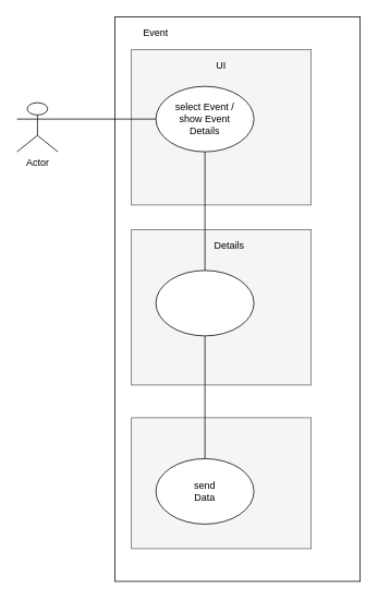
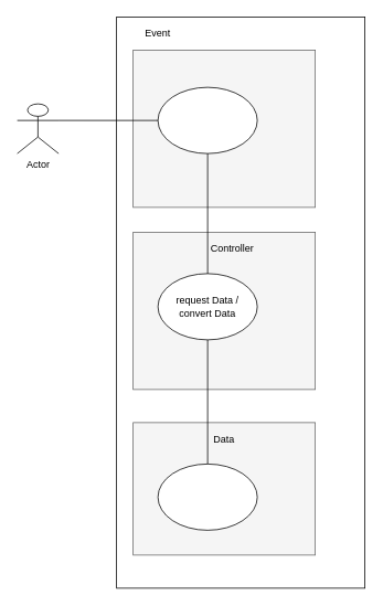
  <mxCell id="0" />
  <mxCell id="1" parent="0" />
  <mxCell id="2" value="" style="rounded=0;whiteSpace=wrap;html=1;" vertex="1" parent="1"><mxGeometry x="140" y="20" width="300" height="690" as="geometry" /></mxCell>
  <mxCell id="3" value="" style="rounded=0;whiteSpace=wrap;html=1;fillColor=#f5f5f5;strokeColor=#666666;fontColor=#333333;" vertex="1" parent="1"><mxGeometry x="160" y="60" width="220" height="190" as="geometry" /></mxCell>
  <mxCell id="4" style="edgeStyle=orthogonalEdgeStyle;rounded=0;orthogonalLoop=1;jettySize=auto;html=1;entryX=0;entryY=0.5;entryDx=0;entryDy=0;exitX=1;exitY=0.333;exitDx=0;exitDy=0;exitPerimeter=0;endArrow=none;endFill=0;" edge="1" parent="1" source="5" target="6"><mxGeometry relative="1" as="geometry" /></mxCell>
  <mxCell id="5" value="Actor" style="shape=umlActor;verticalLabelPosition=bottom;labelBackgroundColor=#ffffff;verticalAlign=top;html=1;outlineConnect=0;" vertex="1" parent="1"><mxGeometry x="20" y="125" width="50" height="60" as="geometry" /></mxCell>
  <mxCell id="6" value="" style="ellipse;whiteSpace=wrap;html=1;" vertex="1" parent="1"><mxGeometry x="190" y="105" width="120" height="80" as="geometry" /></mxCell>
- <mxCell id="7" value="&lt;div&gt;select Event /&lt;/div&gt;&lt;div&gt;show Event Details&lt;br&gt;&lt;/div&gt;" style="text;html=1;strokeColor=none;fillColor=none;align=center;verticalAlign=middle;whiteSpace=wrap;rounded=0;" vertex="1" parent="1"><mxGeometry x="210" y="135" width="80" height="20" as="geometry" /></mxCell>
  <mxCell id="8" value="&lt;div&gt;Event&lt;/div&gt;" style="text;html=1;strokeColor=none;fillColor=none;align=center;verticalAlign=middle;whiteSpace=wrap;rounded=0;" vertex="1" parent="1"><mxGeometry x="170" y="30" width="40" height="20" as="geometry" /></mxCell>
- <mxCell id="9" value="UI" style="text;html=1;strokeColor=none;fillColor=none;align=center;verticalAlign=middle;whiteSpace=wrap;rounded=0;" vertex="1" parent="1"><mxGeometry x="250" y="70" width="40" height="20" as="geometry" /></mxCell>
  <mxCell id="10" value="" style="rounded=0;whiteSpace=wrap;html=1;fillColor=#f5f5f5;strokeColor=#666666;fontColor=#333333;" vertex="1" parent="1"><mxGeometry x="160" y="280" width="220" height="190" as="geometry" /></mxCell>
- <mxCell id="11" value="Details" style="text;html=1;strokeColor=none;fillColor=none;align=center;verticalAlign=middle;whiteSpace=wrap;rounded=0;" vertex="1" parent="1"><mxGeometry x="260" y="290" width="40" height="20" as="geometry" /></mxCell>
+ <mxCell id="11" value="Controller" style="text;html=1;strokeColor=none;fillColor=none;align=center;verticalAlign=middle;whiteSpace=wrap;rounded=0;" vertex="1" parent="1"><mxGeometry x="260" y="290" width="40" height="20" as="geometry" /></mxCell>
  <mxCell id="12" value="" style="rounded=0;whiteSpace=wrap;html=1;fillColor=#f5f5f5;strokeColor=#666666;fontColor=#333333;" vertex="1" parent="1"><mxGeometry x="160" y="510" width="220" height="160" as="geometry" /></mxCell>
+ <mxCell id="13" value="Data" style="text;html=1;strokeColor=none;fillColor=none;align=center;verticalAlign=middle;whiteSpace=wrap;rounded=0;" vertex="1" parent="1"><mxGeometry x="250" y="520" width="40" height="20" as="geometry" /></mxCell>
  <mxCell id="14" style="edgeStyle=orthogonalEdgeStyle;orthogonalLoop=1;jettySize=auto;html=1;exitX=0.5;exitY=1;exitDx=0;exitDy=0;strokeColor=#000000;rounded=0;endArrow=none;endFill=0;" edge="1" parent="1" source="15" target="18"><mxGeometry relative="1" as="geometry" /></mxCell>
  <mxCell id="15" value="" style="ellipse;whiteSpace=wrap;html=1;" vertex="1" parent="1"><mxGeometry x="190" y="330" width="120" height="80" as="geometry" /></mxCell>
+ <mxCell id="16" value="&lt;div&gt;request Data /&lt;/div&gt;&lt;div&gt;convert Data&lt;br&gt;&lt;/div&gt;" style="text;html=1;strokeColor=none;fillColor=none;align=center;verticalAlign=middle;whiteSpace=wrap;rounded=0;" vertex="1" parent="1"><mxGeometry x="210" y="360" width="80" height="20" as="geometry" /></mxCell>
  <mxCell id="17" style="edgeStyle=orthogonalEdgeStyle;rounded=0;orthogonalLoop=1;jettySize=auto;html=1;exitX=0.5;exitY=1;exitDx=0;exitDy=0;entryX=0.5;entryY=0;entryDx=0;entryDy=0;endArrow=none;endFill=0;" edge="1" parent="1" source="6" target="15"><mxGeometry relative="1" as="geometry" /></mxCell>
  <mxCell id="18" value="" style="ellipse;whiteSpace=wrap;html=1;" vertex="1" parent="1"><mxGeometry x="190" y="560" width="120" height="80" as="geometry" /></mxCell>
- <mxCell id="19" value="send Data" style="text;html=1;strokeColor=none;fillColor=none;align=center;verticalAlign=middle;whiteSpace=wrap;rounded=0;" vertex="1" parent="1"><mxGeometry x="230" y="590" width="40" height="20" as="geometry" /></mxCell>
